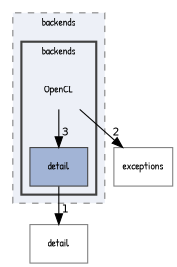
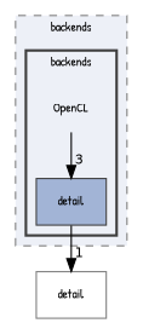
  digraph {
    compound=true
    fontname="Patrick Hand"
    node [fontname="Patrick Hand" fontsize=10 shape=box color=grey50 fillcolor="#edf0f7"]
    edge [fontname="Patrick Hand" fontsize=10 labeldistance=1.5 labelfontname=Helvetica labelfontsize=10]
    n1 [label=OpenCL shape=plaintext color="" fillcolor=""]
    n2 [color=grey25 fillcolor="#a2b4d6" label=detail style="filled,"]
-   n3 [label=exceptions]
    n4 [label=detail]
    subgraph cluster_1 {
      bgcolor="#edf0f7"
      fontsize=10
      label=backends
      pencolor=grey50
      style="filled,dashed,"
      subgraph cluster_2 {
        bgcolor="#edf0f7"
        fontsize=10
        pencolor=grey25
        style="filled,bold,"
        n1
        n2
      }
    }
    n1 -> n2 [headlabel=3]
-   n1 -> n3 [headlabel=2]
    n2 -> n4 [headlabel=1]
  }
